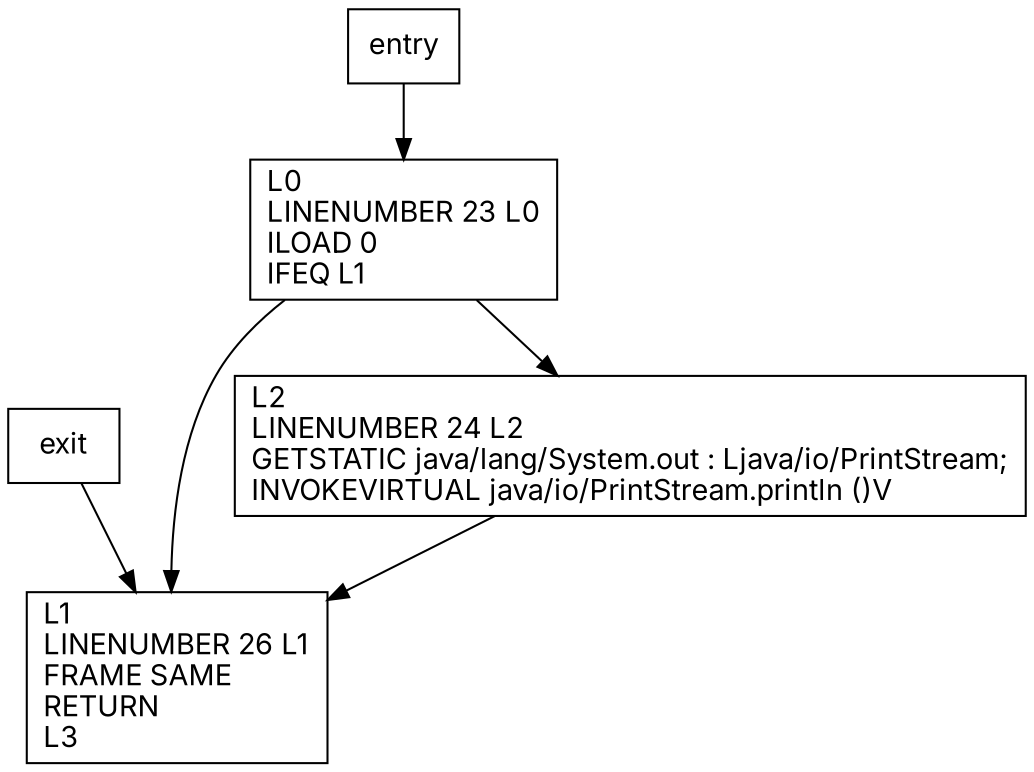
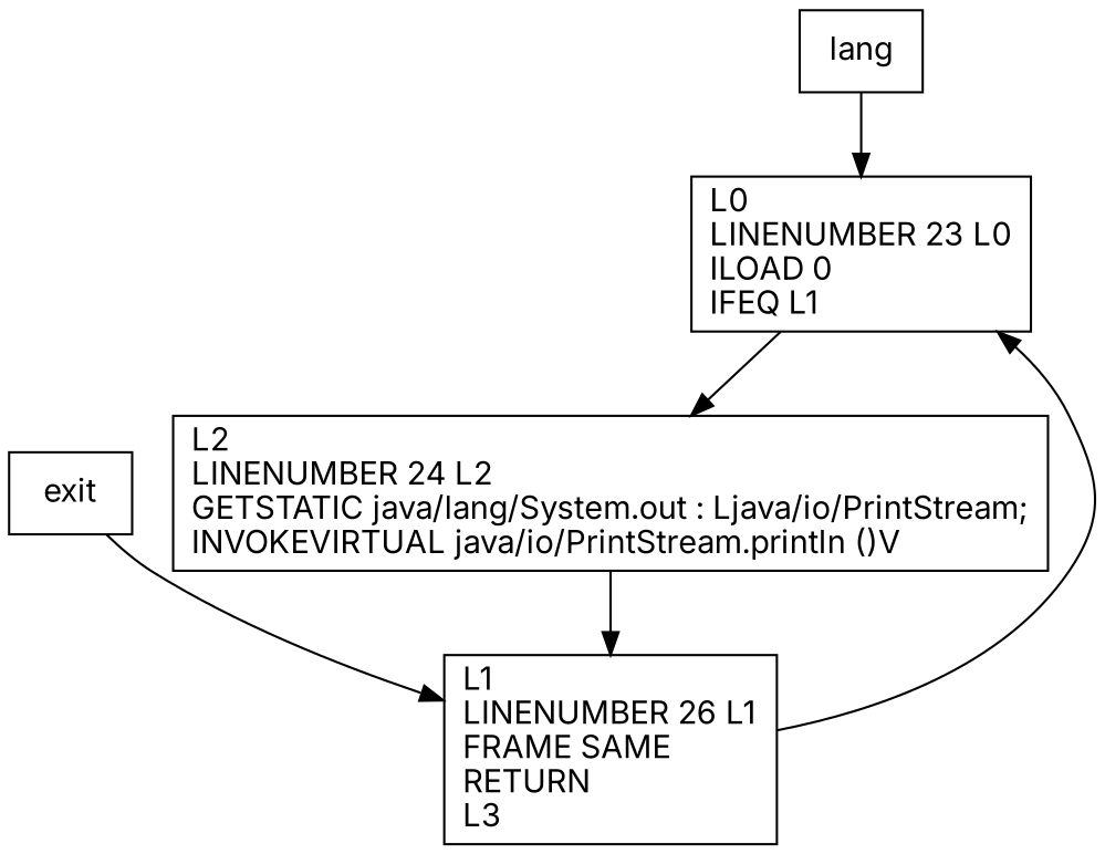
  digraph {
    fontname=Inter
    node [fontname=Inter shape=record]
    edge [fontname=Inter]
    n1 [label="L0\lLINENUMBER 23 L0\lILOAD 0\lIFEQ L1\l"]
    n2 [label="L1\lLINENUMBER 26 L1\lFRAME SAME\lRETURN\lL3\l"]
    n3 [label="L2\lLINENUMBER 24 L2\lGETSTATIC java/lang/System.out : Ljava/io/PrintStream;\lINVOKEVIRTUAL java/io/PrintStream.println ()V\l"]
    exit
-   entry
-   n1 -> n2
+   entry [label=lang]
+   n2 -> n1
    n1 -> n3
    n3 -> n2
    exit -> n2
    entry -> n1
  }
